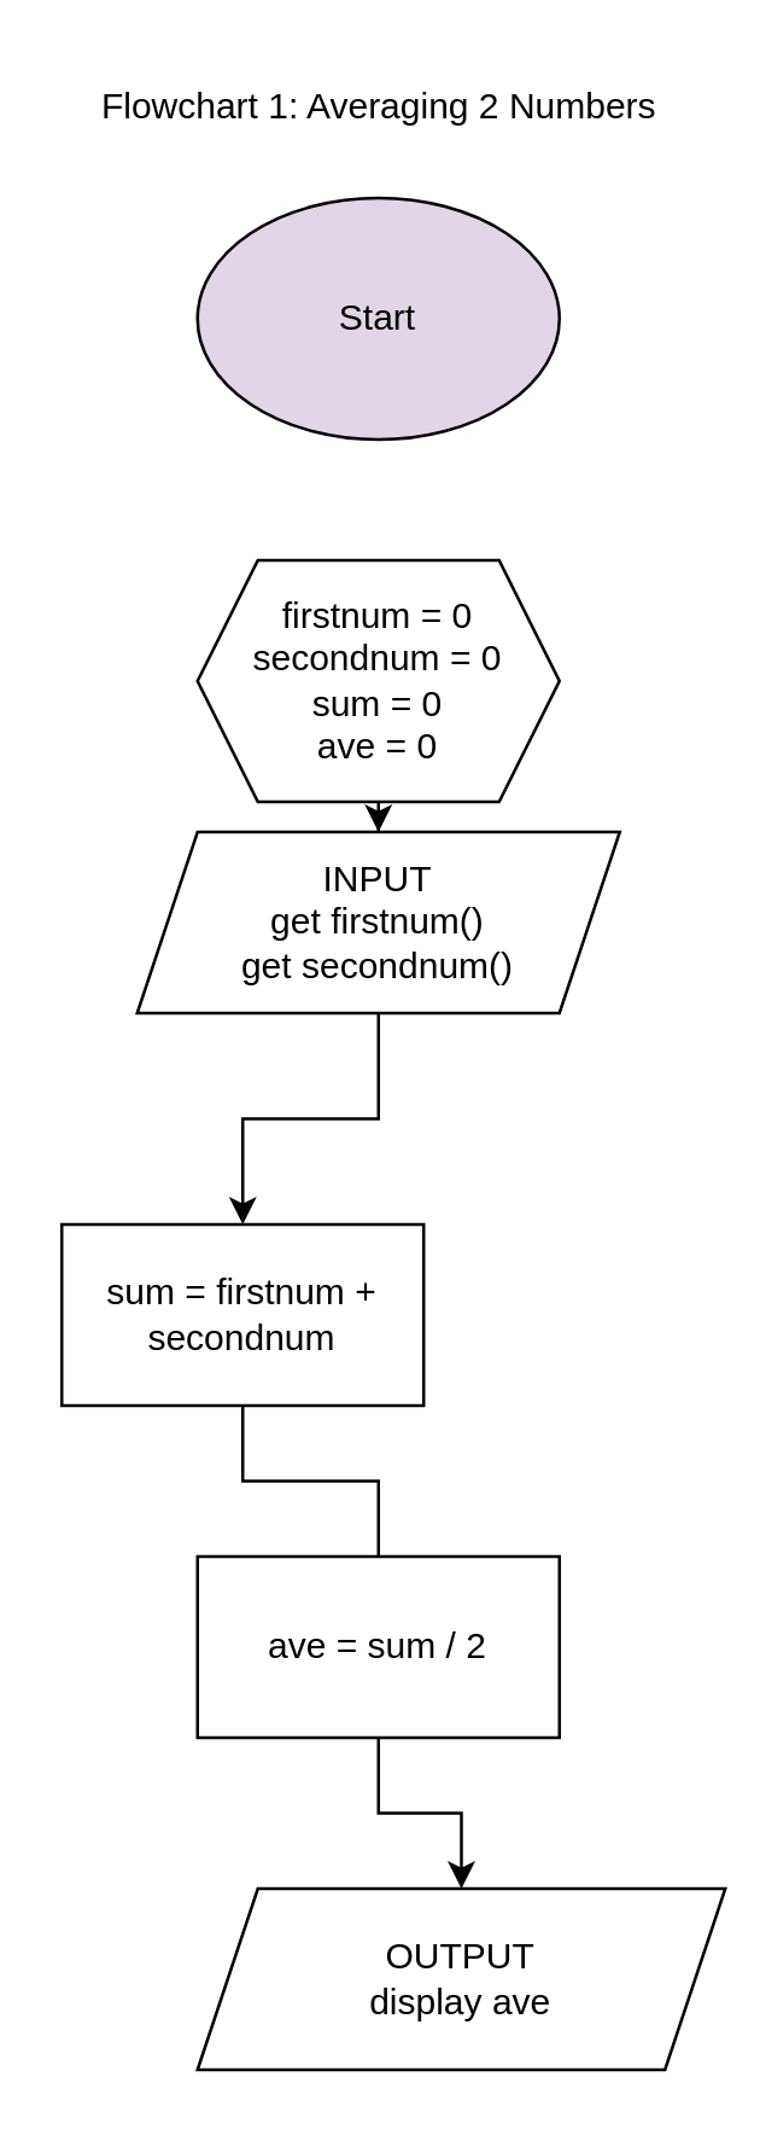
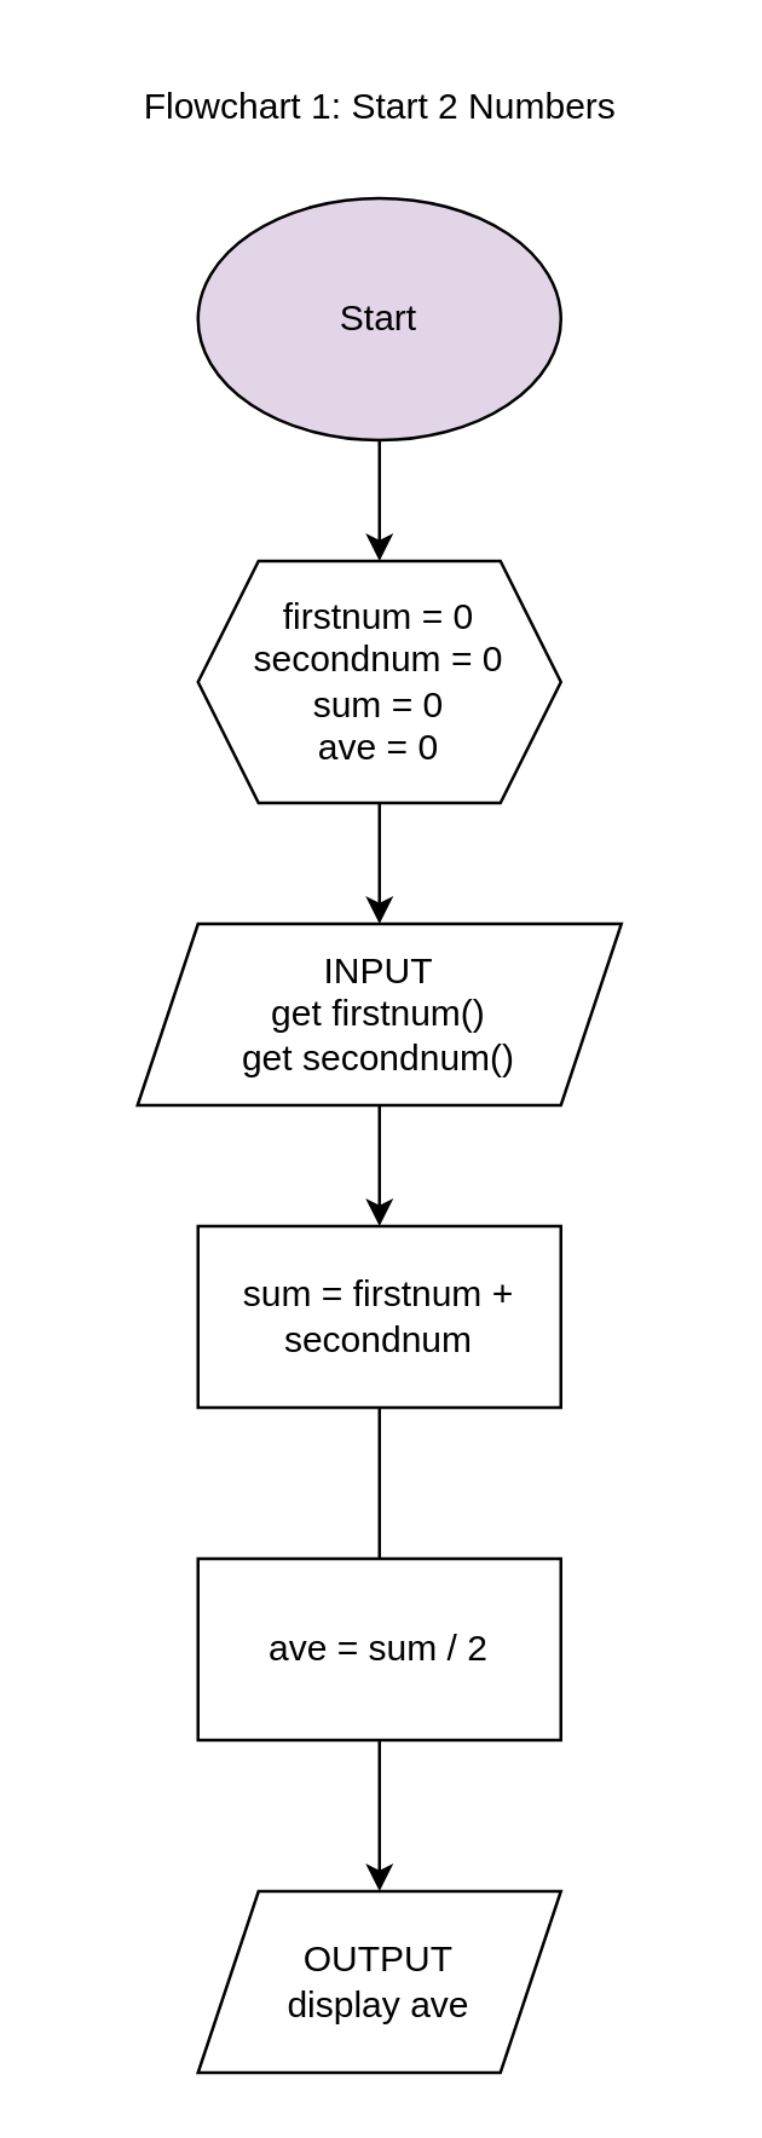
  <mxCell id="0" />
  <mxCell id="1" parent="0" />
+ <mxCell id="2" style="edgeStyle=orthogonalEdgeStyle;rounded=0;orthogonalLoop=1;jettySize=auto;html=1;exitX=0.5;exitY=1;exitDx=0;exitDy=0;entryX=0.5;entryY=0;entryDx=0;entryDy=0;" edge="1" parent="1" source="3" target="5"><mxGeometry relative="1" as="geometry" /></mxCell>
  <mxCell id="3" value="Start" style="ellipse;whiteSpace=wrap;html=1;fillColor=#e1d5e7;" vertex="1" parent="1"><mxGeometry x="65" y="65" width="120" height="80" as="geometry" /></mxCell>
  <mxCell id="4" style="edgeStyle=orthogonalEdgeStyle;rounded=0;orthogonalLoop=1;jettySize=auto;html=1;exitX=0.5;exitY=1;exitDx=0;exitDy=0;" edge="1" parent="1" source="5" target="7"><mxGeometry relative="1" as="geometry" /></mxCell>
  <mxCell id="5" value="firstnum = 0&lt;br&gt;secondnum = 0&lt;br&gt;sum = 0&lt;br&gt;ave = 0" style="shape=hexagon;perimeter=hexagonPerimeter2;whiteSpace=wrap;html=1;fixedSize=1;" vertex="1" parent="1"><mxGeometry x="65" y="185" width="120" height="80" as="geometry" /></mxCell>
  <mxCell id="6" style="edgeStyle=orthogonalEdgeStyle;rounded=0;orthogonalLoop=1;jettySize=auto;html=1;exitX=0.5;exitY=1;exitDx=0;exitDy=0;entryX=0.5;entryY=0;entryDx=0;entryDy=0;" edge="1" parent="1" source="7" target="10"><mxGeometry relative="1" as="geometry" /></mxCell>
- <mxCell id="7" value="INPUT&lt;br&gt;get firstnum()&lt;br&gt;get secondnum()" style="shape=parallelogram;perimeter=parallelogramPerimeter;whiteSpace=wrap;html=1;fixedSize=1;" vertex="1" parent="1"><mxGeometry x="45" y="275" width="160" height="60" as="geometry" /></mxCell>
- <mxCell id="8" value="OUTPUT&lt;br&gt;display ave" style="shape=parallelogram;perimeter=parallelogramPerimeter;whiteSpace=wrap;html=1;fixedSize=1;" vertex="1" parent="1"><mxGeometry x="65" y="625" width="175" height="60" as="geometry" /></mxCell>
+ <mxCell id="7" value="INPUT&lt;br&gt;get firstnum()&lt;br&gt;get secondnum()" style="shape=parallelogram;perimeter=parallelogramPerimeter;whiteSpace=wrap;html=1;fixedSize=1;" vertex="1" parent="1"><mxGeometry x="45" y="305" width="160" height="60" as="geometry" /></mxCell>
+ <mxCell id="8" value="OUTPUT&lt;br&gt;display ave" style="shape=parallelogram;perimeter=parallelogramPerimeter;whiteSpace=wrap;html=1;fixedSize=1;" vertex="1" parent="1"><mxGeometry x="65" y="625" width="120" height="60" as="geometry" /></mxCell>
  <mxCell id="9" style="edgeStyle=orthogonalEdgeStyle;rounded=0;orthogonalLoop=1;jettySize=auto;html=1;exitX=0.5;exitY=1;exitDx=0;exitDy=0;entryX=0.5;entryY=0;entryDx=0;entryDy=0;startArrow=none;" edge="1" parent="1" source="12" target="8"><mxGeometry relative="1" as="geometry" /></mxCell>
- <mxCell id="10" value="sum = firstnum + secondnum" style="rounded=0;whiteSpace=wrap;html=1;" vertex="1" parent="1"><mxGeometry x="20" y="405" width="120" height="60" as="geometry" /></mxCell>
+ <mxCell id="10" value="sum = firstnum + secondnum" style="rounded=0;whiteSpace=wrap;html=1;" vertex="1" parent="1"><mxGeometry x="65" y="405" width="120" height="60" as="geometry" /></mxCell>
  <mxCell id="11" value="" style="edgeStyle=orthogonalEdgeStyle;rounded=0;orthogonalLoop=1;jettySize=auto;html=1;exitX=0.5;exitY=1;exitDx=0;exitDy=0;entryX=0.5;entryY=0;entryDx=0;entryDy=0;endArrow=none;" edge="1" parent="1" source="10" target="12"><mxGeometry relative="1" as="geometry"><mxPoint x="125" y="465" as="sourcePoint" /><mxPoint x="125" y="585" as="targetPoint" /></mxGeometry></mxCell>
  <mxCell id="12" value="ave = sum / 2" style="rounded=0;whiteSpace=wrap;html=1;" vertex="1" parent="1"><mxGeometry x="65" y="515" width="120" height="60" as="geometry" /></mxCell>
- <mxCell id="13" value="Flowchart 1: Averaging 2 Numbers" style="text;html=1;align=center;verticalAlign=middle;resizable=0;points=[];autosize=1;strokeColor=none;fillColor=none;" vertex="1" parent="1"><mxGeometry x="20" y="20" width="210" height="30" as="geometry" /></mxCell>
+ <mxCell id="13" value="Flowchart 1: Start 2 Numbers" style="text;html=1;align=center;verticalAlign=middle;resizable=0;points=[];autosize=1;strokeColor=none;fillColor=none;" vertex="1" parent="1"><mxGeometry x="20" y="20" width="210" height="30" as="geometry" /></mxCell>
